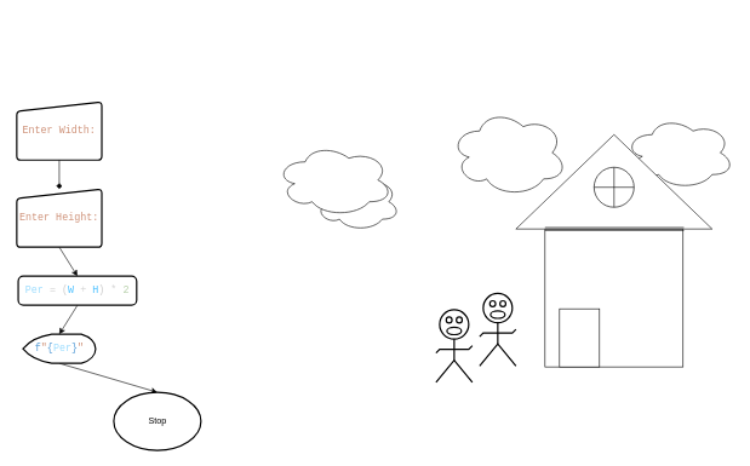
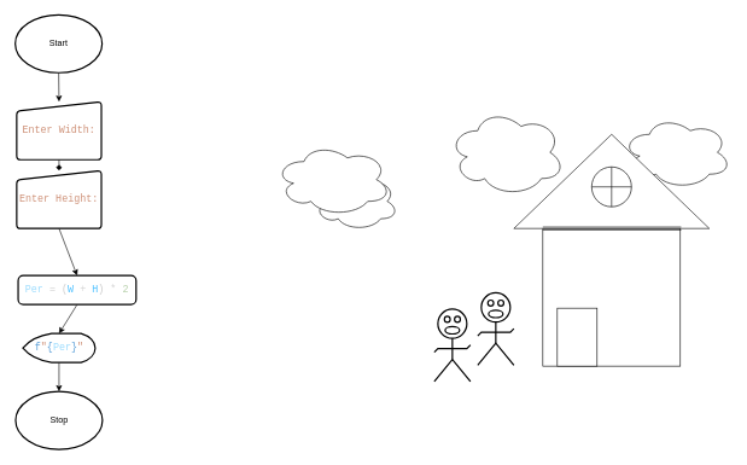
  <mxCell id="0" />
  <mxCell id="1" parent="0" />
+ <mxCell id="2" style="edgeStyle=none;html=1;exitX=0.5;exitY=1;exitDx=0;exitDy=0;exitPerimeter=0;entryX=0.5;entryY=0;entryDx=0;entryDy=0;" edge="1" parent="1" source="3" target="5"><mxGeometry relative="1" as="geometry" /></mxCell>
+ <mxCell id="3" value="Start" style="strokeWidth=2;html=1;shape=mxgraph.flowchart.start_1;whiteSpace=wrap;" vertex="1" parent="1"><mxGeometry x="20" y="20" width="120" height="80" as="geometry" /></mxCell>
  <mxCell id="4" style="edgeStyle=none;html=1;exitX=0.5;exitY=1;exitDx=0;exitDy=0;entryX=0.5;entryY=0;entryDx=0;entryDy=0;endArrow=diamond;" edge="1" parent="1" source="5" target="7"><mxGeometry relative="1" as="geometry" /></mxCell>
  <mxCell id="5" value="&lt;div style=&quot;color: rgb(204, 204, 204); font-family: Consolas, &amp;quot;Courier New&amp;quot;, monospace; font-size: 14px; line-height: 19px;&quot;&gt;&lt;span style=&quot;color: rgb(206, 145, 120);&quot;&gt;Enter Width: &lt;/span&gt;&lt;/div&gt;" style="html=1;strokeWidth=2;shape=manualInput;whiteSpace=wrap;rounded=1;size=13;arcSize=11;" vertex="1" parent="1"><mxGeometry x="22" y="140" width="117" height="80" as="geometry" /></mxCell>
  <mxCell id="6" style="edgeStyle=none;html=1;exitX=0.5;exitY=1;exitDx=0;exitDy=0;entryX=0.5;entryY=0;entryDx=0;entryDy=0;" edge="1" parent="1" source="7" target="9"><mxGeometry relative="1" as="geometry" /></mxCell>
- <mxCell id="7" value="&lt;div style=&quot;color: rgb(204, 204, 204); font-family: Consolas, &amp;quot;Courier New&amp;quot;, monospace; font-size: 14px; line-height: 19px;&quot;&gt;&lt;span style=&quot;color: rgb(206, 145, 120);&quot;&gt;Enter Height: &lt;/span&gt;&lt;/div&gt;" style="html=1;strokeWidth=2;shape=manualInput;whiteSpace=wrap;rounded=1;size=13;arcSize=11;" vertex="1" parent="1"><mxGeometry x="22" y="260" width="117" height="80" as="geometry" /></mxCell>
+ <mxCell id="7" value="&lt;div style=&quot;color: rgb(204, 204, 204); font-family: Consolas, &amp;quot;Courier New&amp;quot;, monospace; font-size: 14px; line-height: 19px;&quot;&gt;&lt;span style=&quot;color: rgb(206, 145, 120);&quot;&gt;Enter Height: &lt;/span&gt;&lt;/div&gt;" style="html=1;strokeWidth=2;shape=manualInput;whiteSpace=wrap;rounded=1;size=13;arcSize=11;" vertex="1" parent="1"><mxGeometry x="22" y="235" width="117" height="80" as="geometry" /></mxCell>
  <mxCell id="8" style="edgeStyle=none;html=1;exitX=0.5;exitY=1;exitDx=0;exitDy=0;entryX=0.5;entryY=0;entryDx=0;entryDy=0;entryPerimeter=0;" edge="1" parent="1" source="9" target="11"><mxGeometry relative="1" as="geometry" /></mxCell>
  <mxCell id="9" value="&lt;div style=&quot;color: rgb(204, 204, 204); font-family: Consolas, &amp;quot;Courier New&amp;quot;, monospace; font-size: 14px; line-height: 19px;&quot;&gt;&lt;span style=&quot;color: rgb(156, 220, 254);&quot;&gt;Per&lt;/span&gt; &lt;span style=&quot;color: rgb(212, 212, 212);&quot;&gt;=&lt;/span&gt; (&lt;span style=&quot;color: rgb(79, 193, 255);&quot;&gt;W&lt;/span&gt; &lt;span style=&quot;color: rgb(212, 212, 212);&quot;&gt;+&lt;/span&gt; &lt;span style=&quot;color: rgb(79, 193, 255);&quot;&gt;H&lt;/span&gt;) &lt;span style=&quot;color: rgb(212, 212, 212);&quot;&gt;*&lt;/span&gt; &lt;span style=&quot;color: rgb(181, 206, 168);&quot;&gt;2&lt;/span&gt;&lt;/div&gt;" style="rounded=1;whiteSpace=wrap;html=1;absoluteArcSize=1;arcSize=14;strokeWidth=2;labelBackgroundColor=none;" vertex="1" parent="1"><mxGeometry x="24" y="380" width="163" height="40" as="geometry" /></mxCell>
  <mxCell id="10" style="edgeStyle=none;html=1;exitX=0.5;exitY=1;exitDx=0;exitDy=0;exitPerimeter=0;entryX=0.5;entryY=0;entryDx=0;entryDy=0;entryPerimeter=0;" edge="1" parent="1" source="11" target="12"><mxGeometry relative="1" as="geometry" /></mxCell>
  <mxCell id="11" value="&lt;div style=&quot;color: rgb(204, 204, 204); font-family: Consolas, &amp;quot;Courier New&amp;quot;, monospace; font-size: 14px; line-height: 19px;&quot;&gt;&lt;span style=&quot;color: rgb(86, 156, 214);&quot;&gt;f&lt;/span&gt;&lt;span style=&quot;color: rgb(206, 145, 120);&quot;&gt;&quot;&lt;/span&gt;&lt;span style=&quot;color: rgb(86, 156, 214);&quot;&gt;{&lt;/span&gt;&lt;span style=&quot;color: rgb(156, 220, 254);&quot;&gt;Per&lt;/span&gt;&lt;span style=&quot;color: rgb(86, 156, 214);&quot;&gt;}&lt;/span&gt;&lt;span style=&quot;color: rgb(206, 145, 120);&quot;&gt;&quot;&lt;/span&gt;&lt;/div&gt;" style="strokeWidth=2;html=1;shape=mxgraph.flowchart.display;whiteSpace=wrap;labelBackgroundColor=none;" vertex="1" parent="1"><mxGeometry x="30.5" y="460" width="100" height="40" as="geometry" /></mxCell>
- <mxCell id="12" value="Stop" style="strokeWidth=2;html=1;shape=mxgraph.flowchart.start_1;whiteSpace=wrap;" vertex="1" parent="1"><mxGeometry x="155.5" y="540" width="120" height="80" as="geometry" /></mxCell>
+ <mxCell id="12" value="Stop" style="strokeWidth=2;html=1;shape=mxgraph.flowchart.start_1;whiteSpace=wrap;" vertex="1" parent="1"><mxGeometry x="20.5" y="540" width="120" height="80" as="geometry" /></mxCell>
  <mxCell id="13" value="" style="ellipse;shape=cloud;whiteSpace=wrap;html=1;labelBackgroundColor=none;" vertex="1" parent="1"><mxGeometry x="429" y="237.5" width="120" height="80" as="geometry" /></mxCell>
  <mxCell id="14" value="" style="ellipse;shape=cloud;whiteSpace=wrap;html=1;labelBackgroundColor=none;" vertex="1" parent="1"><mxGeometry x="619" y="150" width="160" height="120" as="geometry" /></mxCell>
  <mxCell id="15" value="" style="ellipse;shape=cloud;whiteSpace=wrap;html=1;labelBackgroundColor=none;" vertex="1" parent="1"><mxGeometry x="859" y="160" width="150" height="100" as="geometry" /></mxCell>
  <mxCell id="16" value="" style="ellipse;shape=cloud;whiteSpace=wrap;html=1;labelBackgroundColor=none;" vertex="1" parent="1"><mxGeometry x="379" y="197.5" width="160" height="100" as="geometry" /></mxCell>
  <mxCell id="17" value="" style="whiteSpace=wrap;html=1;aspect=fixed;labelBackgroundColor=none;" vertex="1" parent="1"><mxGeometry x="749" y="315" width="190" height="190" as="geometry" /></mxCell>
  <mxCell id="18" value="" style="triangle;whiteSpace=wrap;html=1;labelBackgroundColor=none;rotation=-90;" vertex="1" parent="1"><mxGeometry x="779" y="115" width="130" height="270" as="geometry" /></mxCell>
  <mxCell id="19" value="" style="rounded=0;whiteSpace=wrap;html=1;labelBackgroundColor=none;rotation=-90;" vertex="1" parent="1"><mxGeometry x="756.5" y="437.5" width="80" height="55" as="geometry" /></mxCell>
  <mxCell id="20" value="" style="ellipse;whiteSpace=wrap;html=1;aspect=fixed;labelBackgroundColor=none;rotation=-45;" vertex="1" parent="1"><mxGeometry x="816.5" y="230" width="55" height="55" as="geometry" /></mxCell>
  <mxCell id="21" value="" style="endArrow=none;html=1;entryX=1;entryY=1;entryDx=0;entryDy=0;exitX=0;exitY=0;exitDx=0;exitDy=0;" edge="1" parent="1" source="20" target="20"><mxGeometry width="50" height="50" relative="1" as="geometry"><mxPoint x="816.5" y="260" as="sourcePoint" /><mxPoint x="866.5" y="210" as="targetPoint" /></mxGeometry></mxCell>
  <mxCell id="22" value="" style="endArrow=none;html=1;entryX=1;entryY=0;entryDx=0;entryDy=0;exitX=0;exitY=1;exitDx=0;exitDy=0;" edge="1" parent="1" source="20" target="20"><mxGeometry width="50" height="50" relative="1" as="geometry"><mxPoint x="799" y="280" as="sourcePoint" /><mxPoint x="849" y="230" as="targetPoint" /></mxGeometry></mxCell>
  <mxCell id="23" value="" style="shape=link;html=1;entryX=0;entryY=0.856;entryDx=0;entryDy=0;entryPerimeter=0;exitX=0;exitY=0;exitDx=0;exitDy=0;" edge="1" parent="1" source="17" target="18"><mxGeometry width="100" relative="1" as="geometry"><mxPoint x="747" y="315" as="sourcePoint" /><mxPoint x="846.5" y="315" as="targetPoint" /></mxGeometry></mxCell>
  <mxCell id="24" value="" style="verticalLabelPosition=bottom;html=1;verticalAlign=top;strokeWidth=2;shape=mxgraph.lean_mapping.verbal;pointerEvents=1;labelBackgroundColor=none;" vertex="1" parent="1"><mxGeometry x="659" y="403.75" width="50" height="100" as="geometry" /></mxCell>
  <mxCell id="25" value="" style="verticalLabelPosition=bottom;html=1;verticalAlign=top;strokeWidth=2;shape=mxgraph.lean_mapping.verbal;pointerEvents=1;labelBackgroundColor=none;" vertex="1" parent="1"><mxGeometry x="599" y="426.25" width="50" height="100" as="geometry" /></mxCell>
